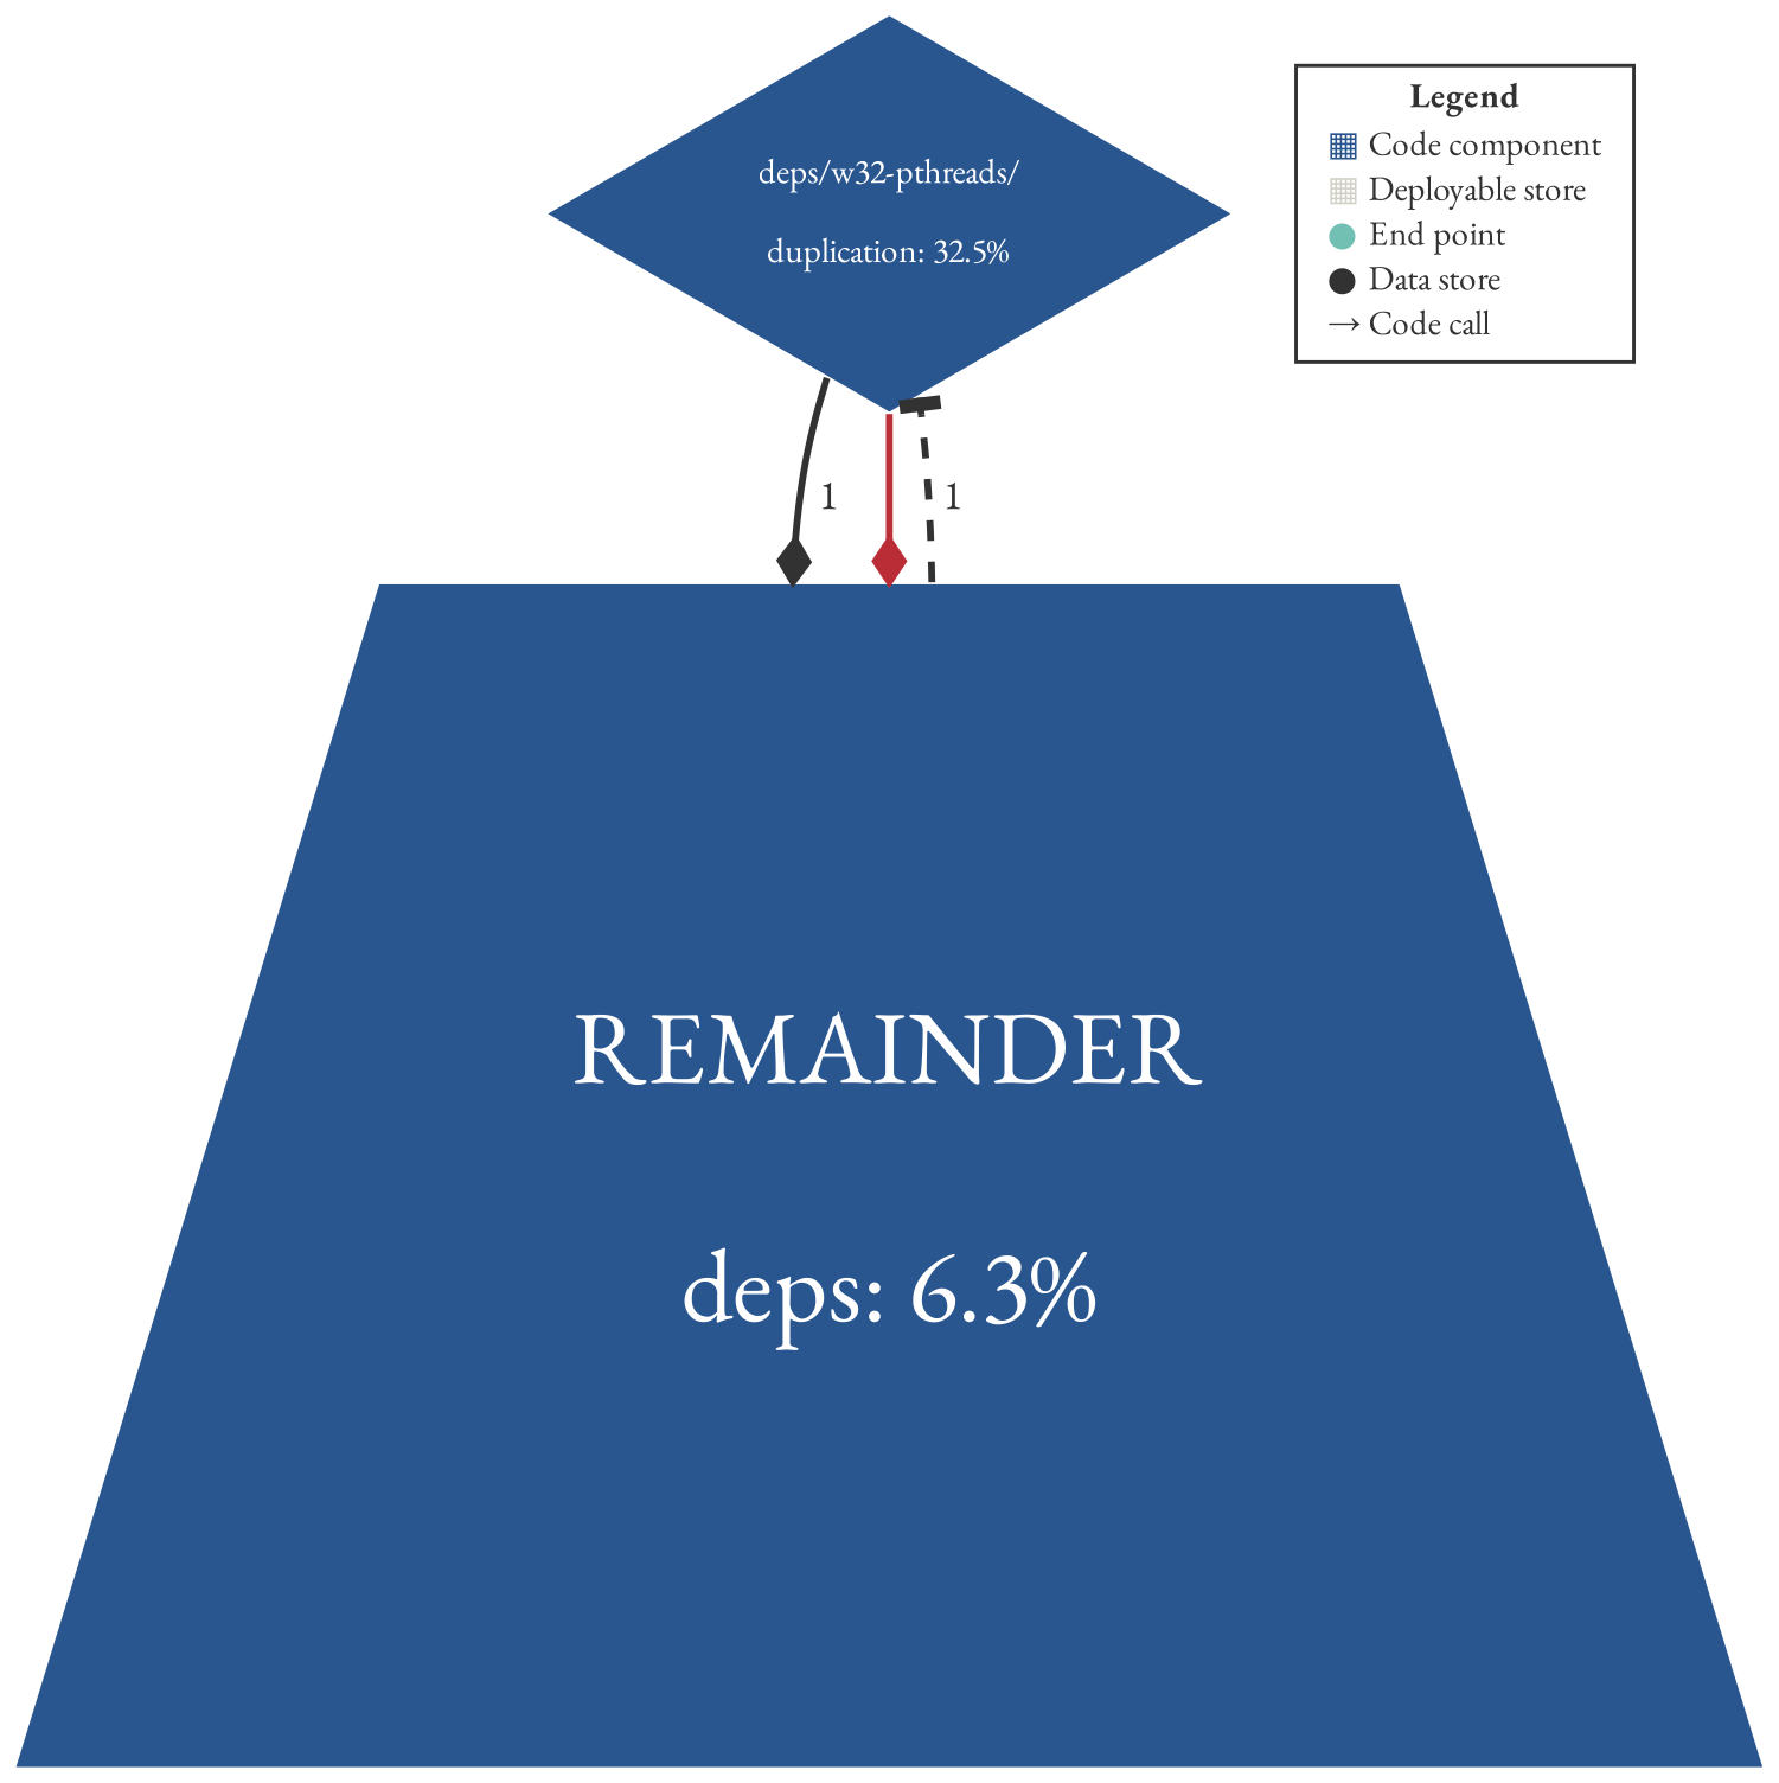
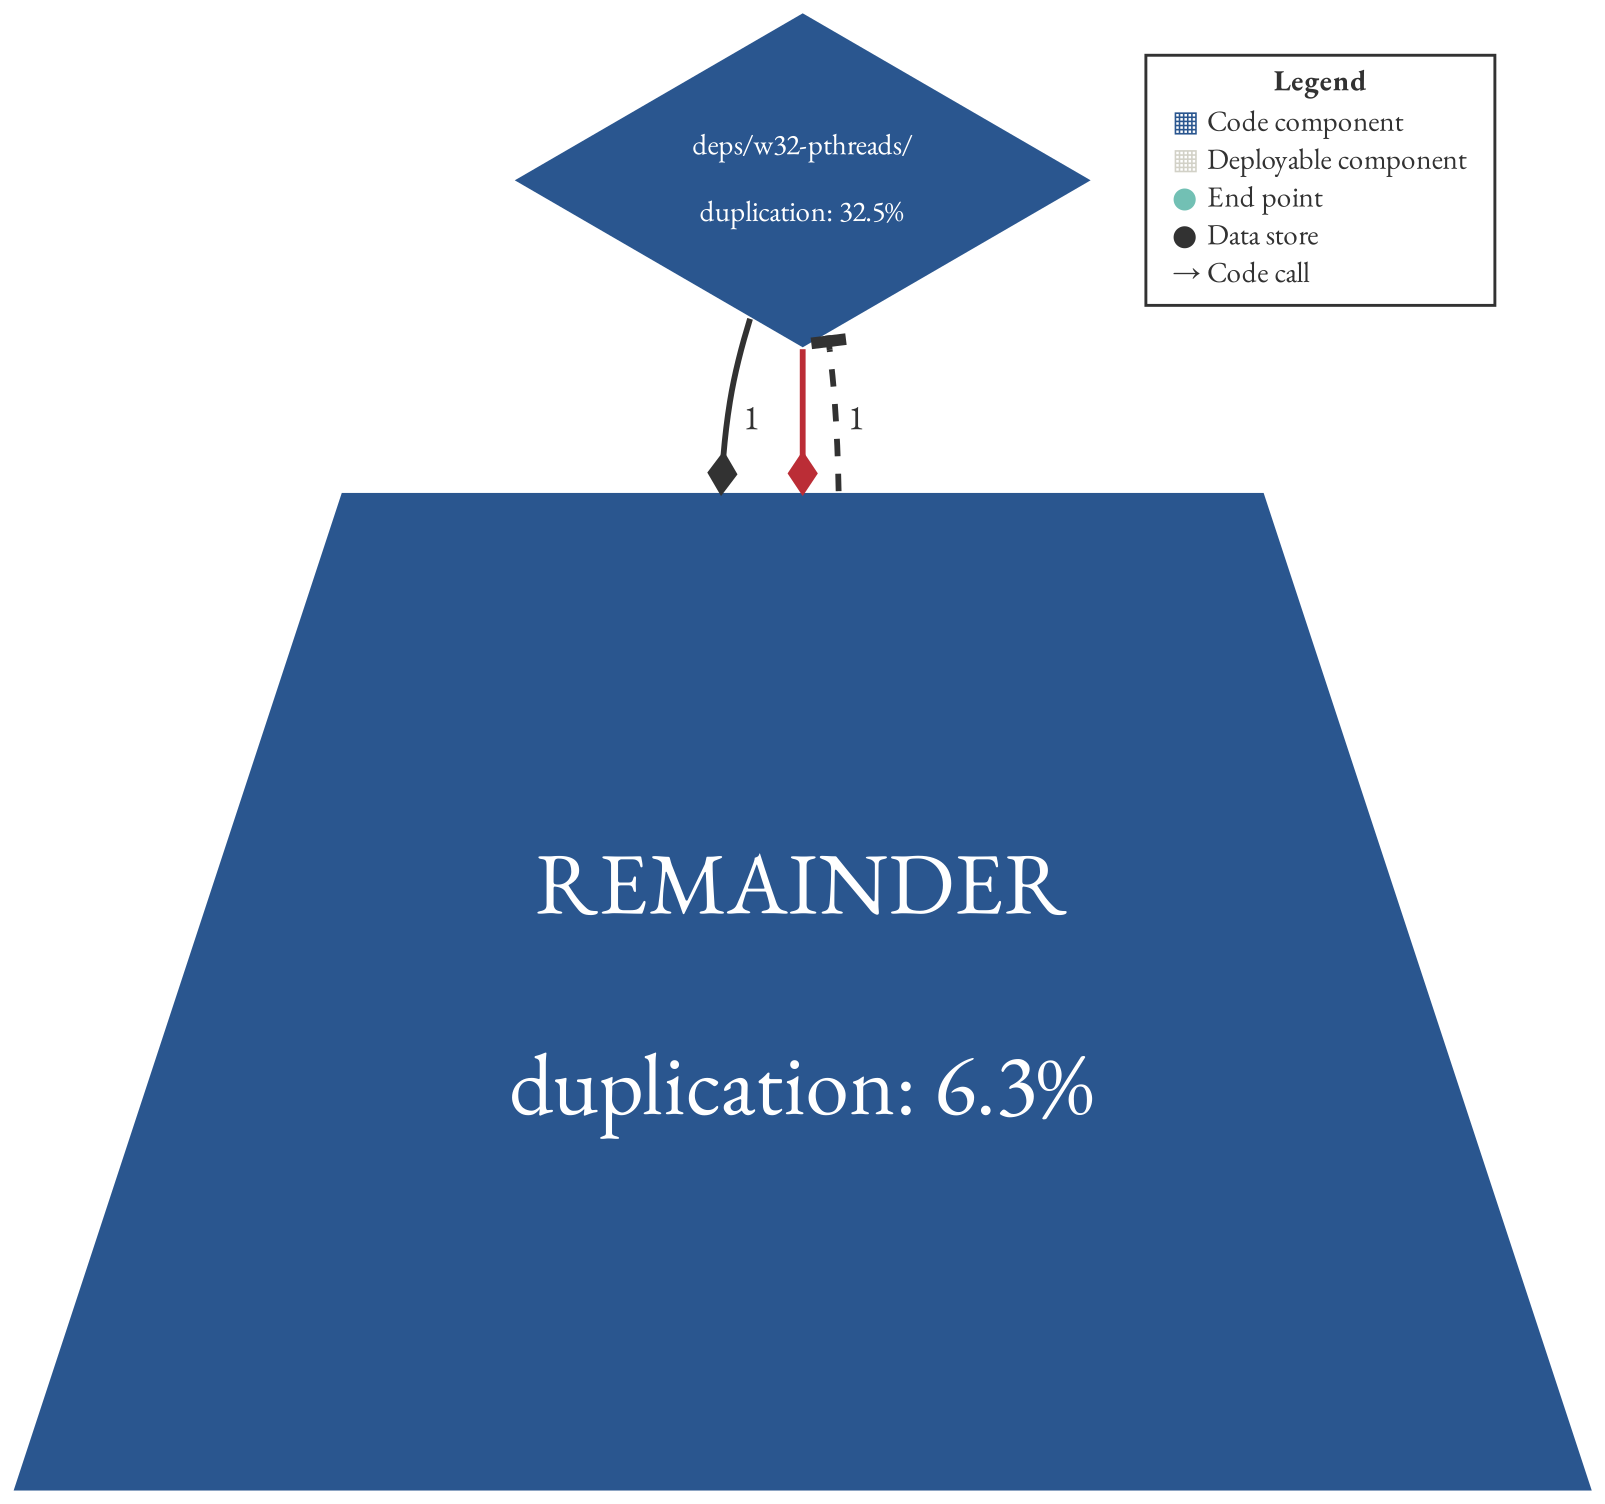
  digraph {
    compound=true
    fontname="EB Garamond"
    rankdir=TD
    node [color="#FFFFFF" fillcolor="#2A568F" fontcolor="#FFFFFF" fontname="EB Garamond" fontsize=10 penwidth=1 style=filled]
    edge [arrowhead=diamond color="#323232" fontcolor="#323232" fontname="EB Garamond" fontsize=12 penwidth=2 style=bold]
    n1 [label="deps/w32-pthreads/\n\nduplication: 32.5%" margin=0.16 shape=diamond]
-   n2 [fontsize=30 label="REMAINDER\n\ndeps: 6.3%" margin=0.48 shape=trapezium]
-   n3 [color="#323232" fillcolor="#FFFFFF" fontcolor="#323232" label=<<TABLE BORDER="0" CELLPADDING="1" CELLSPACING="0"> <TR><TD COLSPAN="2"><B>Legend</B></TD></TR> <TR><TD><FONT COLOR="#2A568F">&#9638;</FONT></TD><TD ALIGN="left">Code component</TD></TR> <TR><TD><FONT COLOR="#D2D1C7">&#9638;</FONT></TD><TD ALIGN="left">Deployable store</TD></TR> <TR><TD><FONT COLOR="#72C0B4">&#9679;</FONT></TD><TD ALIGN="left">End point</TD></TR> <TR><TD><FONT COLOR="#323232">&#9679;</FONT></TD><TD ALIGN="left">Data store</TD></TR> <TR><TD><FONT COLOR="#323232">&rarr;</FONT></TD><TD ALIGN="left">Code call</TD></TR> </TABLE> > shape=box]
+   n2 [fontsize=30 label="REMAINDER\n\nduplication: 6.3%" margin=0.48 shape=trapezium]
+   n3 [color="#323232" fillcolor="#FFFFFF" fontcolor="#323232" label=<<TABLE BORDER="0" CELLPADDING="1" CELLSPACING="0"> <TR><TD COLSPAN="2"><B>Legend</B></TD></TR> <TR><TD><FONT COLOR="#2A568F">&#9638;</FONT></TD><TD ALIGN="left">Code component</TD></TR> <TR><TD><FONT COLOR="#D2D1C7">&#9638;</FONT></TD><TD ALIGN="left">Deployable component</TD></TR> <TR><TD><FONT COLOR="#72C0B4">&#9679;</FONT></TD><TD ALIGN="left">End point</TD></TR> <TR><TD><FONT COLOR="#323232">&#9679;</FONT></TD><TD ALIGN="left">Data store</TD></TR> <TR><TD><FONT COLOR="#323232">&rarr;</FONT></TD><TD ALIGN="left">Code call</TD></TR> </TABLE> > shape=box]
    n1 -> n2 [label="  1"]
    n1 -> n2 [color="#bb2d36" fontcolor="#bb2d36"]
    n2 -> n1 [arrowhead=tee label="  1" style=dashed]
  }
